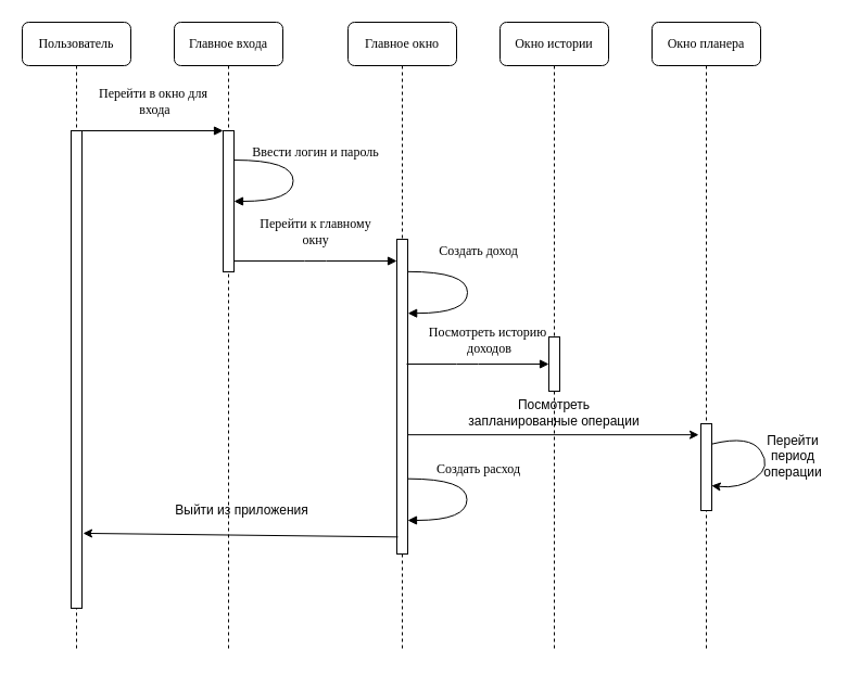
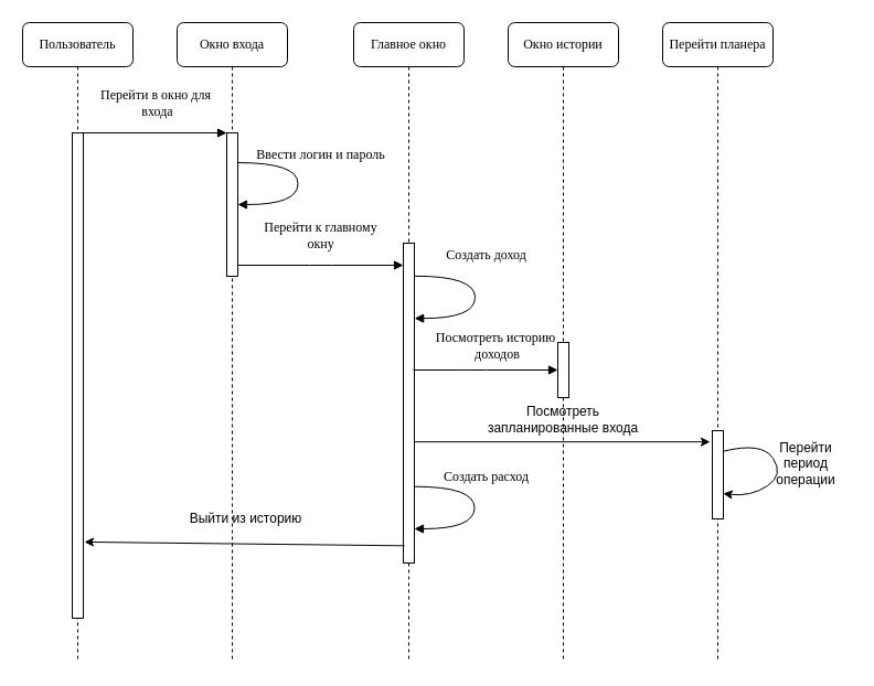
  <mxCell id="0" />
  <mxCell id="1" parent="0" />
- <mxCell id="2" value="Главное входа&lt;br&gt;" style="shape=umlLifeline;perimeter=lifelinePerimeter;whiteSpace=wrap;html=1;container=1;collapsible=0;recursiveResize=0;outlineConnect=0;rounded=1;shadow=0;comic=0;labelBackgroundColor=none;strokeColor=#000000;strokeWidth=1;fillColor=#FFFFFF;fontFamily=Verdana;fontSize=12;fontColor=#000000;align=center;" parent="1" vertex="1"><mxGeometry x="160" y="20" width="100" height="580" as="geometry" /></mxCell>
+ <mxCell id="2" value="Окно входа&lt;br&gt;" style="shape=umlLifeline;perimeter=lifelinePerimeter;whiteSpace=wrap;html=1;container=1;collapsible=0;recursiveResize=0;outlineConnect=0;rounded=1;shadow=0;comic=0;labelBackgroundColor=none;strokeColor=#000000;strokeWidth=1;fillColor=#FFFFFF;fontFamily=Verdana;fontSize=12;fontColor=#000000;align=center;" parent="1" vertex="1"><mxGeometry x="160" y="20" width="100" height="580" as="geometry" /></mxCell>
  <mxCell id="3" value="" style="html=1;points=[];perimeter=orthogonalPerimeter;rounded=0;shadow=0;comic=0;labelBackgroundColor=none;strokeColor=#000000;strokeWidth=1;fillColor=#FFFFFF;fontFamily=Verdana;fontSize=12;fontColor=#000000;align=center;" parent="2" vertex="1"><mxGeometry x="45" y="100" width="10" height="130" as="geometry" /></mxCell>
- <mxCell id="4" value="Выйти из приложения&lt;br&gt;" style="text;html=1;strokeColor=none;fillColor=none;align=center;verticalAlign=middle;whiteSpace=wrap;rounded=0;" vertex="1" parent="2"><mxGeometry y="440" width="125" height="20" as="geometry" /></mxCell>
+ <mxCell id="4" value="Выйти из историю&lt;br&gt;" style="text;html=1;strokeColor=none;fillColor=none;align=center;verticalAlign=middle;whiteSpace=wrap;rounded=0;" vertex="1" parent="2"><mxGeometry y="440" width="125" height="20" as="geometry" /></mxCell>
  <mxCell id="5" value="Главное окно" style="shape=umlLifeline;perimeter=lifelinePerimeter;whiteSpace=wrap;html=1;container=1;collapsible=0;recursiveResize=0;outlineConnect=0;rounded=1;shadow=0;comic=0;labelBackgroundColor=none;strokeColor=#000000;strokeWidth=1;fillColor=#FFFFFF;fontFamily=Verdana;fontSize=12;fontColor=#000000;align=center;" parent="1" vertex="1"><mxGeometry x="320" y="20" width="100" height="580" as="geometry" /></mxCell>
  <mxCell id="6" value="" style="html=1;points=[];perimeter=orthogonalPerimeter;rounded=0;shadow=0;comic=0;labelBackgroundColor=none;strokeColor=#000000;strokeWidth=1;fillColor=#FFFFFF;fontFamily=Verdana;fontSize=12;fontColor=#000000;align=center;" parent="5" vertex="1"><mxGeometry x="45" y="200" width="10" height="290" as="geometry" /></mxCell>
  <mxCell id="7" value="Окно истории" style="shape=umlLifeline;perimeter=lifelinePerimeter;whiteSpace=wrap;html=1;container=1;collapsible=0;recursiveResize=0;outlineConnect=0;rounded=1;shadow=0;comic=0;labelBackgroundColor=none;strokeColor=#000000;strokeWidth=1;fillColor=#FFFFFF;fontFamily=Verdana;fontSize=12;fontColor=#000000;align=center;" parent="1" vertex="1"><mxGeometry x="460" y="20" width="100" height="580" as="geometry" /></mxCell>
- <mxCell id="8" value="Посмотреть запланированные операции" style="text;html=1;strokeColor=none;fillColor=none;align=center;verticalAlign=middle;whiteSpace=wrap;rounded=0;" vertex="1" parent="7"><mxGeometry x="-30" y="350" width="160" height="20" as="geometry" /></mxCell>
- <mxCell id="9" value="Окно планера&lt;br&gt;" style="shape=umlLifeline;perimeter=lifelinePerimeter;whiteSpace=wrap;html=1;container=1;collapsible=0;recursiveResize=0;outlineConnect=0;rounded=1;shadow=0;comic=0;labelBackgroundColor=none;strokeColor=#000000;strokeWidth=1;fillColor=#FFFFFF;fontFamily=Verdana;fontSize=12;fontColor=#000000;align=center;" parent="1" vertex="1"><mxGeometry x="600" y="20" width="100" height="580" as="geometry" /></mxCell>
+ <mxCell id="8" value="Посмотреть запланированные входа" style="text;html=1;strokeColor=none;fillColor=none;align=center;verticalAlign=middle;whiteSpace=wrap;rounded=0;" vertex="1" parent="7"><mxGeometry x="-30" y="350" width="160" height="20" as="geometry" /></mxCell>
+ <mxCell id="9" value="Перейти планера&lt;br&gt;" style="shape=umlLifeline;perimeter=lifelinePerimeter;whiteSpace=wrap;html=1;container=1;collapsible=0;recursiveResize=0;outlineConnect=0;rounded=1;shadow=0;comic=0;labelBackgroundColor=none;strokeColor=#000000;strokeWidth=1;fillColor=#FFFFFF;fontFamily=Verdana;fontSize=12;fontColor=#000000;align=center;" parent="1" vertex="1"><mxGeometry x="600" y="20" width="100" height="580" as="geometry" /></mxCell>
  <mxCell id="10" value="" style="html=1;points=[];perimeter=orthogonalPerimeter;rounded=0;shadow=0;comic=0;labelBackgroundColor=none;strokeColor=#000000;strokeWidth=1;fillColor=#FFFFFF;fontFamily=Verdana;fontSize=12;fontColor=#000000;align=center;" parent="9" vertex="1"><mxGeometry x="45" y="370" width="10" height="80" as="geometry" /></mxCell>
  <mxCell id="11" value="" style="curved=1;endArrow=classic;html=1;exitX=1.02;exitY=0.233;exitDx=0;exitDy=0;exitPerimeter=0;entryX=0.98;entryY=0.713;entryDx=0;entryDy=0;entryPerimeter=0;" edge="1" parent="9" source="10" target="10"><mxGeometry width="50" height="50" relative="1" as="geometry"><mxPoint x="60" y="430" as="sourcePoint" /><mxPoint x="110" y="380" as="targetPoint" /><Array as="points"><mxPoint x="90" y="380" /><mxPoint x="110" y="410" /><mxPoint x="80" y="430" /></Array></mxGeometry></mxCell>
  <mxCell id="12" value="Пользователь&lt;br&gt;" style="shape=umlLifeline;perimeter=lifelinePerimeter;whiteSpace=wrap;html=1;container=1;collapsible=0;recursiveResize=0;outlineConnect=0;rounded=1;shadow=0;comic=0;labelBackgroundColor=none;strokeColor=#000000;strokeWidth=1;fillColor=#FFFFFF;fontFamily=Verdana;fontSize=12;fontColor=#000000;align=center;" parent="1" vertex="1"><mxGeometry x="20" y="20" width="100" height="580" as="geometry" /></mxCell>
  <mxCell id="13" value="" style="html=1;points=[];perimeter=orthogonalPerimeter;rounded=0;shadow=0;comic=0;labelBackgroundColor=none;strokeColor=#000000;strokeWidth=1;fillColor=#FFFFFF;fontFamily=Verdana;fontSize=12;fontColor=#000000;align=center;" parent="12" vertex="1"><mxGeometry x="45" y="100" width="10" height="440" as="geometry" /></mxCell>
  <mxCell id="14" value="" style="html=1;points=[];perimeter=orthogonalPerimeter;rounded=0;shadow=0;comic=0;labelBackgroundColor=none;strokeColor=#000000;strokeWidth=1;fillColor=#FFFFFF;fontFamily=Verdana;fontSize=12;fontColor=#000000;align=center;" parent="1" vertex="1"><mxGeometry x="505" y="310" width="10" height="50" as="geometry" /></mxCell>
  <mxCell id="15" value="Посмотреть историю&amp;nbsp;&lt;br&gt;доходов&lt;br&gt;" style="html=1;verticalAlign=bottom;endArrow=block;labelBackgroundColor=none;fontFamily=Verdana;fontSize=12;edgeStyle=elbowEdgeStyle;elbow=vertical;" parent="1" target="14" edge="1"><mxGeometry x="0.16" y="5" relative="1" as="geometry"><mxPoint x="374" y="335" as="sourcePoint" /><Array as="points"><mxPoint x="430" y="335" /><mxPoint x="400" y="310" /><mxPoint x="390" y="320" /><mxPoint x="390" y="268" /></Array><mxPoint as="offset" /></mxGeometry></mxCell>
  <mxCell id="16" value="Перейти в окно для&amp;nbsp;&lt;br&gt;входа&lt;br&gt;" style="html=1;verticalAlign=bottom;endArrow=block;entryX=0;entryY=0;labelBackgroundColor=none;fontFamily=Verdana;fontSize=12;edgeStyle=elbowEdgeStyle;elbow=vertical;" parent="1" source="13" target="3" edge="1"><mxGeometry x="0.038" y="10" relative="1" as="geometry"><mxPoint x="140" y="130" as="sourcePoint" /><mxPoint as="offset" /></mxGeometry></mxCell>
  <mxCell id="17" value="Перейти к главному&lt;br&gt;окну&lt;br&gt;" style="html=1;verticalAlign=bottom;endArrow=block;labelBackgroundColor=none;fontFamily=Verdana;fontSize=12;edgeStyle=elbowEdgeStyle;elbow=vertical;" parent="1" source="3" edge="1"><mxGeometry y="10" relative="1" as="geometry"><mxPoint x="290" y="140" as="sourcePoint" /><mxPoint x="365" y="240" as="targetPoint" /><Array as="points"><mxPoint x="290" y="240" /><mxPoint x="310" y="220" /></Array><mxPoint as="offset" /></mxGeometry></mxCell>
  <mxCell id="18" value="Ввести логин и пароль" style="html=1;verticalAlign=bottom;endArrow=block;labelBackgroundColor=none;fontFamily=Verdana;fontSize=12;elbow=vertical;edgeStyle=orthogonalEdgeStyle;curved=1;exitX=1.038;exitY=0.345;exitPerimeter=0;" edge="1" parent="1"><mxGeometry x="-0.237" y="20" relative="1" as="geometry"><mxPoint x="215" y="147" as="sourcePoint" /><mxPoint x="215" y="185" as="targetPoint" /><Array as="points"><mxPoint x="269.5" y="147" /><mxPoint x="269.5" y="185" /></Array><mxPoint as="offset" /></mxGeometry></mxCell>
  <mxCell id="19" value="" style="endArrow=classic;html=1;entryX=1.1;entryY=0.843;entryDx=0;entryDy=0;entryPerimeter=0;exitX=0.1;exitY=0.946;exitDx=0;exitDy=0;exitPerimeter=0;" edge="1" parent="1" source="6" target="13"><mxGeometry width="50" height="50" relative="1" as="geometry"><mxPoint x="20" y="670" as="sourcePoint" /><mxPoint x="70" y="620" as="targetPoint" /></mxGeometry></mxCell>
  <mxCell id="20" value="Создать доход" style="html=1;verticalAlign=bottom;endArrow=block;labelBackgroundColor=none;fontFamily=Verdana;fontSize=12;elbow=vertical;edgeStyle=orthogonalEdgeStyle;curved=1;exitX=1.038;exitY=0.345;exitPerimeter=0;" edge="1" parent="1"><mxGeometry x="-0.261" y="14" relative="1" as="geometry"><mxPoint x="375.167" y="249.833" as="sourcePoint" /><mxPoint x="375.167" y="288.167" as="targetPoint" /><Array as="points"><mxPoint x="430" y="250" /><mxPoint x="430" y="288" /></Array><mxPoint x="-4" y="-10" as="offset" /></mxGeometry></mxCell>
  <mxCell id="21" value="" style="endArrow=classic;html=1;entryX=-0.2;entryY=0.127;entryDx=0;entryDy=0;entryPerimeter=0;" edge="1" parent="1" source="6" target="10"><mxGeometry width="50" height="50" relative="1" as="geometry"><mxPoint x="490" y="450" as="sourcePoint" /><mxPoint x="540" y="400" as="targetPoint" /></mxGeometry></mxCell>
  <mxCell id="22" value="Перейти период операции" style="text;html=1;strokeColor=none;fillColor=none;align=center;verticalAlign=middle;whiteSpace=wrap;rounded=0;" vertex="1" parent="1"><mxGeometry x="690" y="410" width="80" height="20" as="geometry" /></mxCell>
  <mxCell id="23" value="Создать расход" style="html=1;verticalAlign=bottom;endArrow=block;labelBackgroundColor=none;fontFamily=Verdana;fontSize=12;elbow=vertical;edgeStyle=orthogonalEdgeStyle;curved=1;exitX=1.038;exitY=0.345;exitPerimeter=0;" edge="1" parent="1"><mxGeometry x="-0.258" y="10" relative="1" as="geometry"><mxPoint x="375" y="440.667" as="sourcePoint" /><mxPoint x="375" y="479" as="targetPoint" /><Array as="points"><mxPoint x="429.5" y="440.5" /><mxPoint x="429.5" y="478.5" /></Array><mxPoint as="offset" /></mxGeometry></mxCell>
